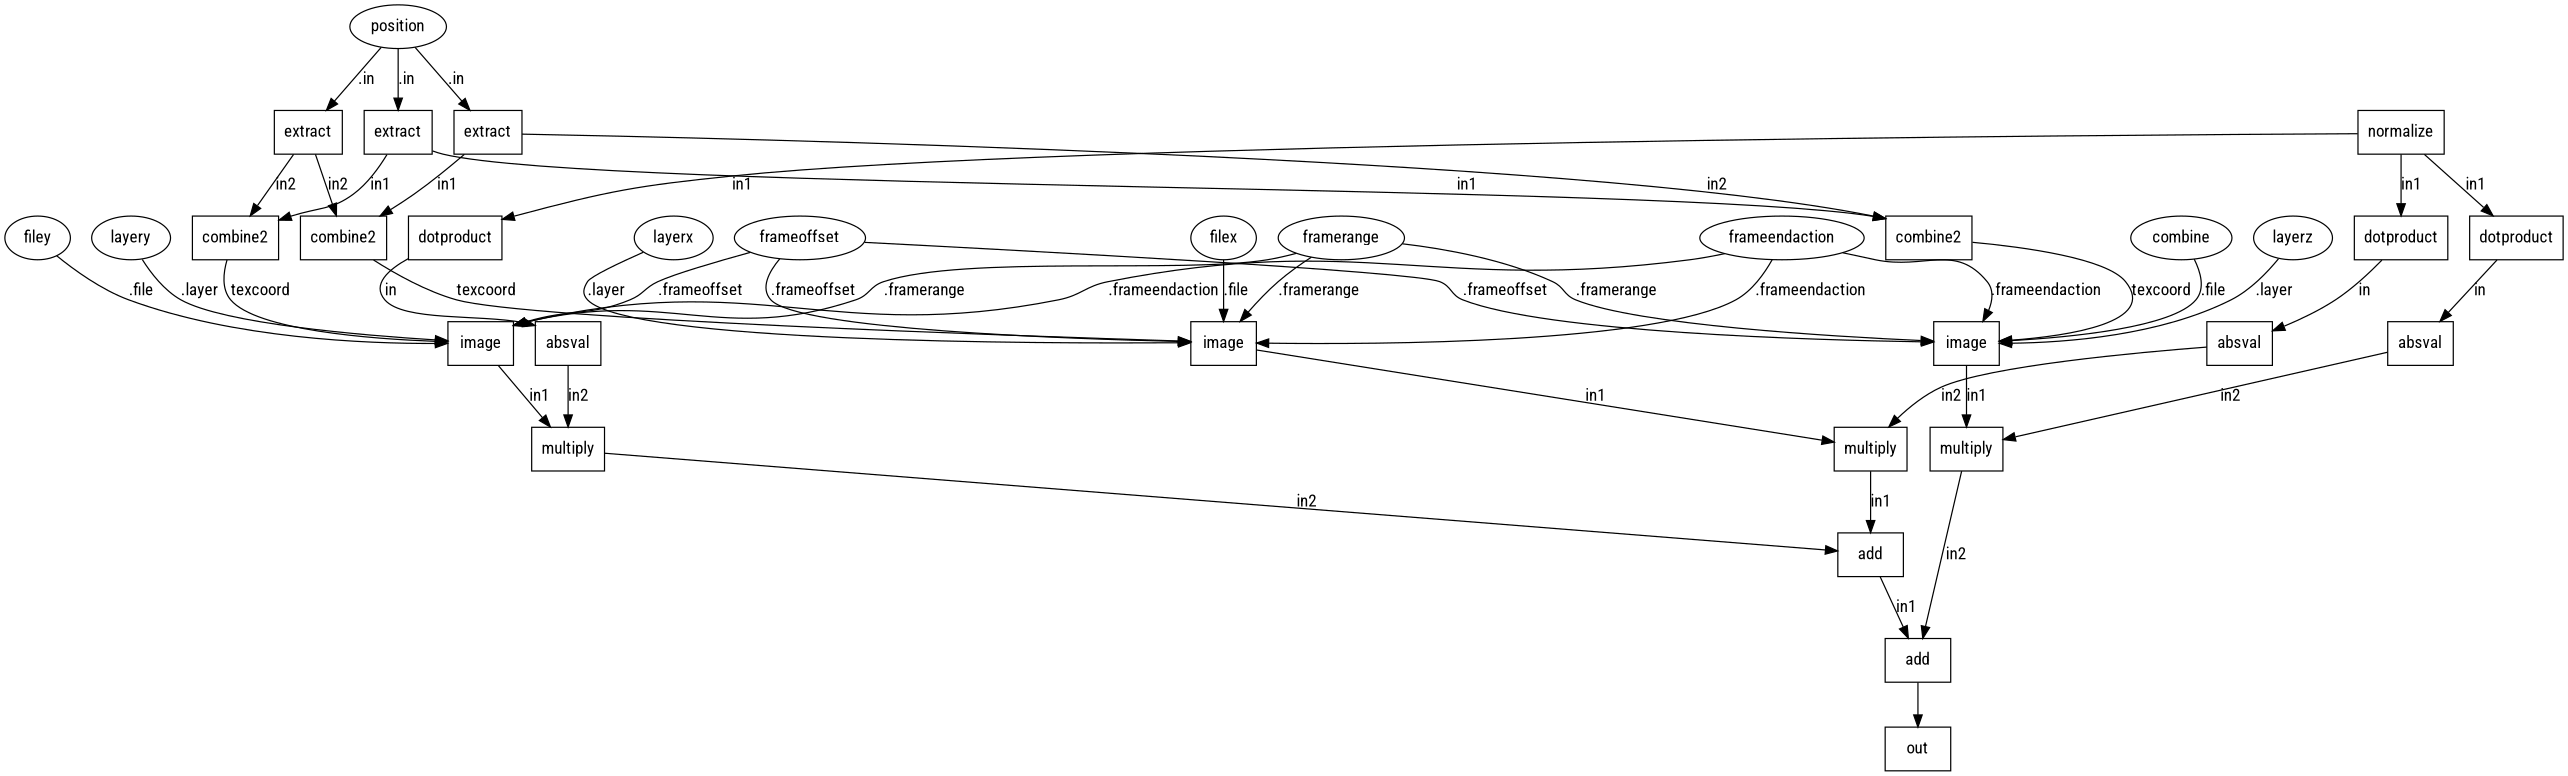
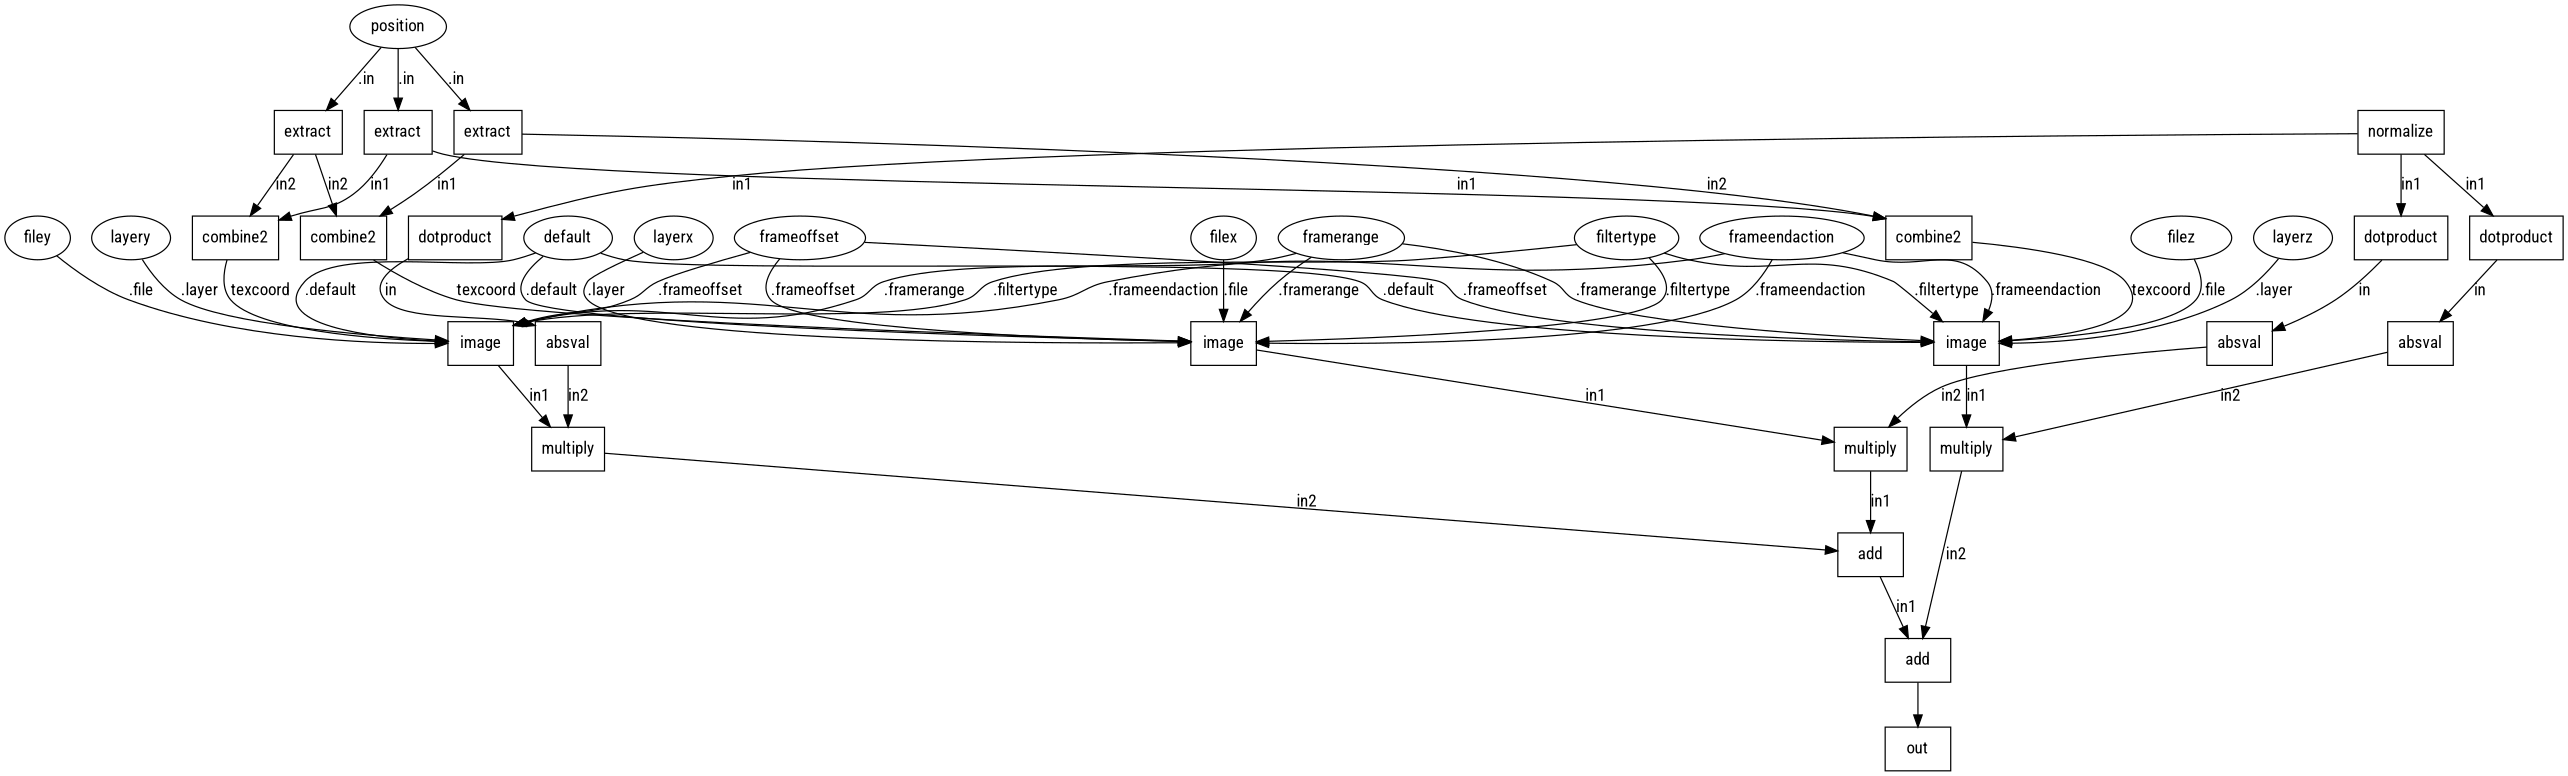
  digraph {
    fontname="Roboto Condensed"
    rankdir=TB
    node [fontname="Roboto Condensed" shape=box]
    edge [fontname="Roboto Condensed"]
    n1 [label=add]
    n2 [label=out]
    n3 [label=add]
    n4 [label=multiply]
    n5 [label=image]
    n6 [label=filex shape=ellipse]
    n7 [label=layerx shape=ellipse]
+   n8 [label=default shape=ellipse]
    n9 [label=image]
    n10 [label=image]
    n11 [label=multiply]
    n12 [label=multiply]
+   n13 [label=filtertype shape=ellipse]
    n14 [label=framerange shape=ellipse]
    n15 [label=frameoffset shape=ellipse]
    n16 [label=frameendaction shape=ellipse]
    n17 [label=combine2]
    n18 [label=extract]
    n19 [label=combine2]
    n20 [label=position shape=ellipse]
    n21 [label=extract]
    n22 [label=extract]
    n23 [label=combine2]
    n24 [label=absval]
    n25 [label=dotproduct]
    n26 [label=normalize]
    n27 [label=dotproduct]
    n28 [label=dotproduct]
    n29 [label=absval]
    n30 [label=absval]
    n31 [label=filey shape=ellipse]
    n32 [label=layery shape=ellipse]
-   n33 [label=combine shape=ellipse]
+   n33 [label=filez shape=ellipse]
    n34 [label=layerz shape=ellipse]
    n1 -> n2
    n3 -> n1 [label=in1]
    n4 -> n3 [label=in1]
    n5 -> n4 [label=in1]
    n6 -> n5 [label=".file"]
    n7 -> n5 [label=".layer"]
+   n8 -> n5 [label=".default"]
+   n8 -> n9 [label=".default"]
+   n8 -> n10 [label=".default"]
    n9 -> n11 [label=in1]
    n10 -> n12 [label=in1]
    n11 -> n3 [label=in2]
    n12 -> n1 [label=in2]
+   n13 -> n5 [label=".filtertype"]
+   n13 -> n9 [label=".filtertype"]
+   n13 -> n10 [label=".filtertype"]
    n14 -> n5 [label=".framerange"]
    n14 -> n9 [label=".framerange"]
    n14 -> n10 [label=".framerange"]
    n15 -> n5 [label=".frameoffset"]
    n15 -> n9 [label=".frameoffset"]
    n15 -> n10 [label=".frameoffset"]
    n16 -> n5 [label=".frameendaction"]
    n16 -> n9 [label=".frameendaction"]
    n16 -> n10 [label=".frameendaction"]
    n17 -> n5 [label=texcoord]
    n18 -> n17 [label=in1]
    n18 -> n19 [label=in2]
    n19 -> n10 [label=texcoord]
    n20 -> n18 [label=".in"]
    n20 -> n21 [label=".in"]
    n20 -> n22 [label=".in"]
    n21 -> n17 [label=in2]
    n21 -> n23 [label=in2]
    n22 -> n19 [label=in1]
    n22 -> n23 [label=in1]
    n23 -> n9 [label=texcoord]
    n24 -> n4 [label=in2]
    n25 -> n24 [label=in]
    n26 -> n25 [label=in1]
    n26 -> n27 [label=in1]
    n26 -> n28 [label=in1]
    n27 -> n29 [label=in]
    n28 -> n30 [label=in]
    n29 -> n11 [label=in2]
    n30 -> n12 [label=in2]
    n31 -> n9 [label=".file"]
    n32 -> n9 [label=".layer"]
    n33 -> n10 [label=".file"]
    n34 -> n10 [label=".layer"]
  }
